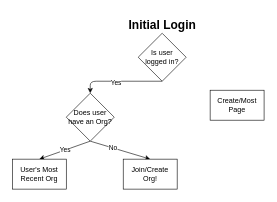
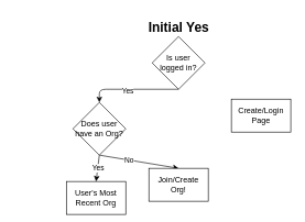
  <mxCell id="0" />
  <mxCell id="1" parent="0" />
  <mxCell id="2" style="edgeStyle=none;html=1;exitX=0.5;exitY=1;exitDx=0;exitDy=0;entryX=0.5;entryY=0;entryDx=0;entryDy=0;" edge="1" parent="1" source="4" target="8"><mxGeometry relative="1" as="geometry"><Array as="points"><mxPoint x="150" y="135" /></Array></mxGeometry></mxCell>
  <mxCell id="3" value="Yes" style="edgeLabel;html=1;align=center;verticalAlign=middle;resizable=0;points=[];" vertex="1" connectable="0" parent="2"><mxGeometry x="0.11" y="1" relative="1" as="geometry"><mxPoint as="offset" /></mxGeometry></mxCell>
  <mxCell id="4" value="Is user &lt;br&gt;logged in?" style="rhombus;whiteSpace=wrap;html=1;" vertex="1" parent="1"><mxGeometry x="230" y="55" width="80" height="80" as="geometry" /></mxCell>
  <mxCell id="5" value="Yes" style="edgeStyle=none;html=1;exitX=0.5;exitY=1;exitDx=0;exitDy=0;entryX=0.5;entryY=0;entryDx=0;entryDy=0;" edge="1" parent="1" source="8" target="10"><mxGeometry relative="1" as="geometry" /></mxCell>
  <mxCell id="6" style="edgeStyle=none;html=1;exitX=0.5;exitY=1;exitDx=0;exitDy=0;entryX=0.5;entryY=0;entryDx=0;entryDy=0;" edge="1" parent="1" source="8" target="11"><mxGeometry relative="1" as="geometry" /></mxCell>
  <mxCell id="7" value="No" style="edgeLabel;html=1;align=center;verticalAlign=middle;resizable=0;points=[];" vertex="1" connectable="0" parent="6"><mxGeometry x="-0.256" relative="1" as="geometry"><mxPoint as="offset" /></mxGeometry></mxCell>
  <mxCell id="8" value="Does user&lt;br&gt;have an Org?" style="rhombus;whiteSpace=wrap;html=1;" vertex="1" parent="1"><mxGeometry x="110" y="155" width="80" height="80" as="geometry" /></mxCell>
- <mxCell id="9" value="Create/Most&lt;br&gt;Page" style="whiteSpace=wrap;html=1;" vertex="1" parent="1"><mxGeometry x="350" y="150" width="90" height="50" as="geometry" /></mxCell>
- <mxCell id="10" value="User's Most&lt;br&gt;Recent Org" style="whiteSpace=wrap;html=1;" vertex="1" parent="1"><mxGeometry x="20" y="265" width="90" height="50" as="geometry" /></mxCell>
- <mxCell id="11" value="Join/Create Org!" style="whiteSpace=wrap;html=1;" vertex="1" parent="1"><mxGeometry x="205" y="265" width="90" height="50" as="geometry" /></mxCell>
- <mxCell id="12" value="&lt;font style=&quot;font-size: 20px;&quot;&gt;&lt;b&gt;Initial Login&lt;/b&gt;&lt;/font&gt;" style="text;html=1;align=center;verticalAlign=middle;resizable=0;points=[];autosize=1;strokeColor=none;fillColor=none;" vertex="1" parent="1"><mxGeometry x="200" y="20" width="140" height="40" as="geometry" /></mxCell>
+ <mxCell id="9" value="Create/Login&lt;br&gt;Page" style="whiteSpace=wrap;html=1;" vertex="1" parent="1"><mxGeometry x="350" y="150" width="90" height="50" as="geometry" /></mxCell>
+ <mxCell id="10" value="User's Most&lt;br&gt;Recent Org" style="whiteSpace=wrap;html=1;" vertex="1" parent="1"><mxGeometry x="100" y="275" width="90" height="50" as="geometry" /></mxCell>
+ <mxCell id="11" value="Join/Create Org!" style="whiteSpace=wrap;html=1;" vertex="1" parent="1"><mxGeometry x="225" y="255" width="90" height="50" as="geometry" /></mxCell>
+ <mxCell id="12" value="&lt;font style=&quot;font-size: 20px;&quot;&gt;&lt;b&gt;Initial Yes&lt;/b&gt;&lt;/font&gt;" style="text;html=1;align=center;verticalAlign=middle;resizable=0;points=[];autosize=1;strokeColor=none;fillColor=none;" vertex="1" parent="1"><mxGeometry x="200" y="20" width="140" height="40" as="geometry" /></mxCell>
